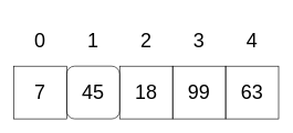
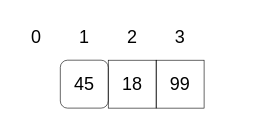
  <mxCell id="0" />
  <mxCell id="1" parent="0" />
- <mxCell id="2" value="&lt;font style=&quot;font-size: 30px&quot;&gt;7&lt;/font&gt;" style="whiteSpace=wrap;html=1;aspect=fixed;fillColor=none;" vertex="1" parent="1"><mxGeometry x="20" y="100" width="80" height="80" as="geometry" /></mxCell>
  <mxCell id="3" value="&lt;font style=&quot;font-size: 30px&quot;&gt;45&lt;/font&gt;" style="whiteSpace=wrap;html=1;aspect=fixed;fillColor=none;rounded=1;" vertex="1" parent="1"><mxGeometry x="100" y="100" width="80" height="80" as="geometry" /></mxCell>
  <mxCell id="4" value="&lt;font style=&quot;font-size: 30px&quot;&gt;18&lt;/font&gt;" style="whiteSpace=wrap;html=1;aspect=fixed;fillColor=none;" vertex="1" parent="1"><mxGeometry x="180" y="100" width="80" height="80" as="geometry" /></mxCell>
  <mxCell id="5" value="&lt;font style=&quot;font-size: 30px&quot;&gt;99&lt;/font&gt;" style="whiteSpace=wrap;html=1;aspect=fixed;fillColor=none;" vertex="1" parent="1"><mxGeometry x="260" y="100" width="80" height="80" as="geometry" /></mxCell>
- <mxCell id="6" value="&lt;font style=&quot;font-size: 30px&quot;&gt;63&lt;/font&gt;" style="whiteSpace=wrap;html=1;aspect=fixed;fillColor=none;" vertex="1" parent="1"><mxGeometry x="340" y="100" width="80" height="80" as="geometry" /></mxCell>
  <mxCell id="7" value="&lt;font style=&quot;font-size: 30px&quot;&gt;0&lt;/font&gt;" style="whiteSpace=wrap;html=1;aspect=fixed;strokeColor=none;fillColor=none;" vertex="1" parent="1"><mxGeometry x="20" y="20" width="80" height="80" as="geometry" /></mxCell>
  <mxCell id="8" value="&lt;font style=&quot;font-size: 30px&quot;&gt;1&lt;/font&gt;" style="whiteSpace=wrap;html=1;aspect=fixed;strokeColor=none;fillColor=none;" vertex="1" parent="1"><mxGeometry x="100" y="20" width="80" height="80" as="geometry" /></mxCell>
  <mxCell id="9" value="&lt;font style=&quot;font-size: 30px&quot;&gt;2&lt;/font&gt;" style="whiteSpace=wrap;html=1;aspect=fixed;strokeColor=none;fillColor=none;" vertex="1" parent="1"><mxGeometry x="180" y="20" width="80" height="80" as="geometry" /></mxCell>
  <mxCell id="10" value="&lt;font style=&quot;font-size: 30px&quot;&gt;3&lt;/font&gt;" style="whiteSpace=wrap;html=1;aspect=fixed;strokeColor=none;fillColor=none;" vertex="1" parent="1"><mxGeometry x="260" y="20" width="80" height="80" as="geometry" /></mxCell>
- <mxCell id="11" value="&lt;font style=&quot;font-size: 30px&quot;&gt;4&lt;/font&gt;" style="whiteSpace=wrap;html=1;aspect=fixed;strokeColor=none;fillColor=none;" vertex="1" parent="1"><mxGeometry x="340" y="20" width="80" height="80" as="geometry" /></mxCell>
